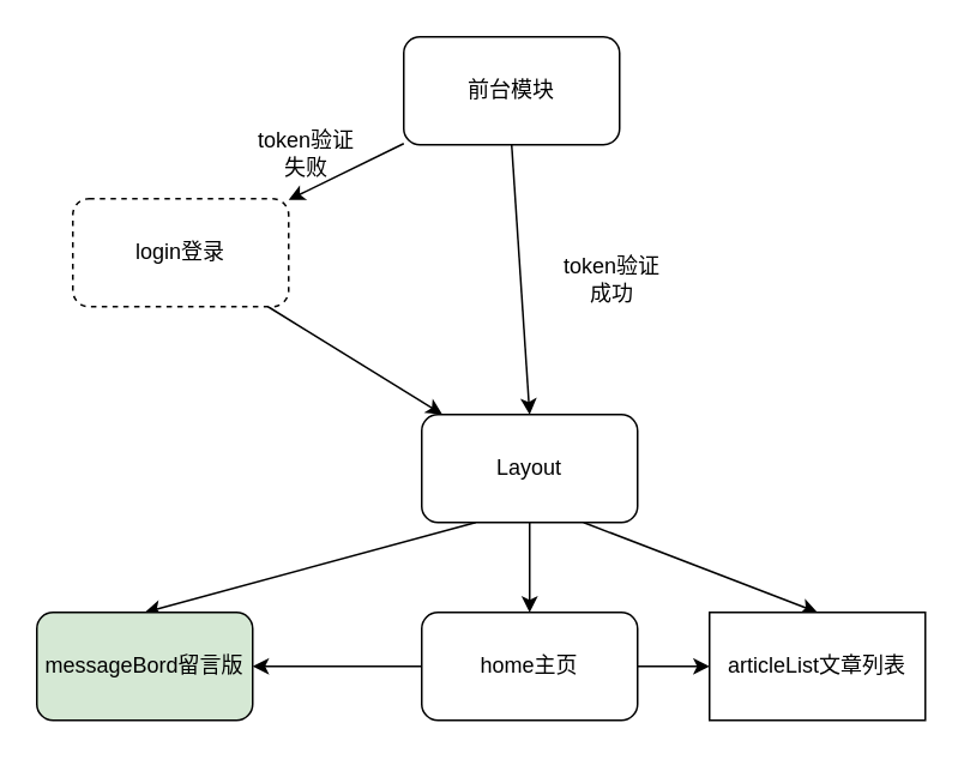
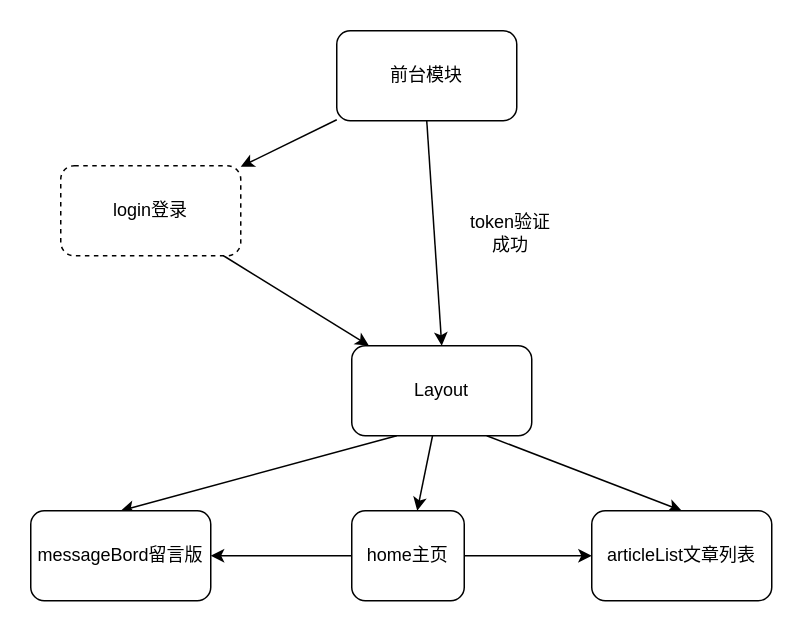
  <mxCell id="0" />
  <mxCell id="1" parent="0" />
  <mxCell id="2" value="" style="edgeStyle=none;html=1;" edge="1" parent="1" source="3" target="7"><mxGeometry relative="1" as="geometry" /></mxCell>
  <mxCell id="3" value="login登录" style="rounded=1;whiteSpace=wrap;html=1;dashed=1;" vertex="1" parent="1"><mxGeometry x="40" y="110" width="120" height="60" as="geometry" /></mxCell>
  <mxCell id="4" value="" style="edgeStyle=none;html=1;" edge="1" parent="1" source="7" target="10"><mxGeometry relative="1" as="geometry" /></mxCell>
  <mxCell id="5" style="edgeStyle=none;html=1;exitX=0.75;exitY=1;exitDx=0;exitDy=0;entryX=0.5;entryY=0;entryDx=0;entryDy=0;" edge="1" parent="1" source="7" target="11"><mxGeometry relative="1" as="geometry"><mxPoint x="464" y="340" as="targetPoint" /></mxGeometry></mxCell>
  <mxCell id="6" style="edgeStyle=none;html=1;exitX=0.25;exitY=1;exitDx=0;exitDy=0;entryX=0.5;entryY=0;entryDx=0;entryDy=0;" edge="1" parent="1" source="7" target="12"><mxGeometry relative="1" as="geometry"><mxPoint x="140" y="310" as="targetPoint" /></mxGeometry></mxCell>
  <mxCell id="7" value="Layout" style="whiteSpace=wrap;html=1;rounded=1;" vertex="1" parent="1"><mxGeometry x="234" y="230" width="120" height="60" as="geometry" /></mxCell>
  <mxCell id="8" style="edgeStyle=none;html=1;exitX=0;exitY=0.5;exitDx=0;exitDy=0;entryX=1;entryY=0.5;entryDx=0;entryDy=0;" edge="1" parent="1" source="10" target="12"><mxGeometry relative="1" as="geometry" /></mxCell>
  <mxCell id="9" style="edgeStyle=none;html=1;exitX=1;exitY=0.5;exitDx=0;exitDy=0;entryX=0;entryY=0.5;entryDx=0;entryDy=0;" edge="1" parent="1" source="10" target="11"><mxGeometry relative="1" as="geometry" /></mxCell>
- <mxCell id="10" value="home主页" style="whiteSpace=wrap;html=1;rounded=1;" vertex="1" parent="1"><mxGeometry x="234" y="340" width="120" height="60" as="geometry" /></mxCell>
- <mxCell id="11" value="articleList文章列表" style="whiteSpace=wrap;html=1;rounded=0;" vertex="1" parent="1"><mxGeometry x="394" y="340" width="120" height="60" as="geometry" /></mxCell>
- <mxCell id="12" value="messageBord留言版" style="rounded=1;whiteSpace=wrap;html=1;fillColor=#d5e8d4;" vertex="1" parent="1"><mxGeometry x="20" y="340" width="120" height="60" as="geometry" /></mxCell>
+ <mxCell id="10" value="home主页" style="whiteSpace=wrap;html=1;rounded=1;" vertex="1" parent="1"><mxGeometry x="234" y="340" width="75" height="60" as="geometry" /></mxCell>
+ <mxCell id="11" value="articleList文章列表" style="rounded=1;whiteSpace=wrap;html=1;" vertex="1" parent="1"><mxGeometry x="394" y="340" width="120" height="60" as="geometry" /></mxCell>
+ <mxCell id="12" value="messageBord留言版" style="rounded=1;whiteSpace=wrap;html=1;" vertex="1" parent="1"><mxGeometry x="20" y="340" width="120" height="60" as="geometry" /></mxCell>
  <mxCell id="13" value="token验证成功" style="text;html=1;strokeColor=none;fillColor=none;align=center;verticalAlign=middle;whiteSpace=wrap;rounded=0;" vertex="1" parent="1"><mxGeometry x="310" y="140" width="60" height="30" as="geometry" /></mxCell>
  <mxCell id="14" value="" style="edgeStyle=none;html=1;" edge="1" parent="1" source="16" target="3"><mxGeometry relative="1" as="geometry" /></mxCell>
  <mxCell id="15" style="edgeStyle=none;html=1;exitX=0.5;exitY=1;exitDx=0;exitDy=0;entryX=0.5;entryY=0;entryDx=0;entryDy=0;" edge="1" parent="1" source="16" target="7"><mxGeometry relative="1" as="geometry" /></mxCell>
  <mxCell id="16" value="前台模块" style="rounded=1;whiteSpace=wrap;html=1;" vertex="1" parent="1"><mxGeometry x="224" y="20" width="120" height="60" as="geometry" /></mxCell>
- <mxCell id="17" value="token验证失败" style="text;html=1;strokeColor=none;fillColor=none;align=center;verticalAlign=middle;whiteSpace=wrap;rounded=0;" vertex="1" parent="1"><mxGeometry x="140" y="70" width="60" height="30" as="geometry" /></mxCell>
